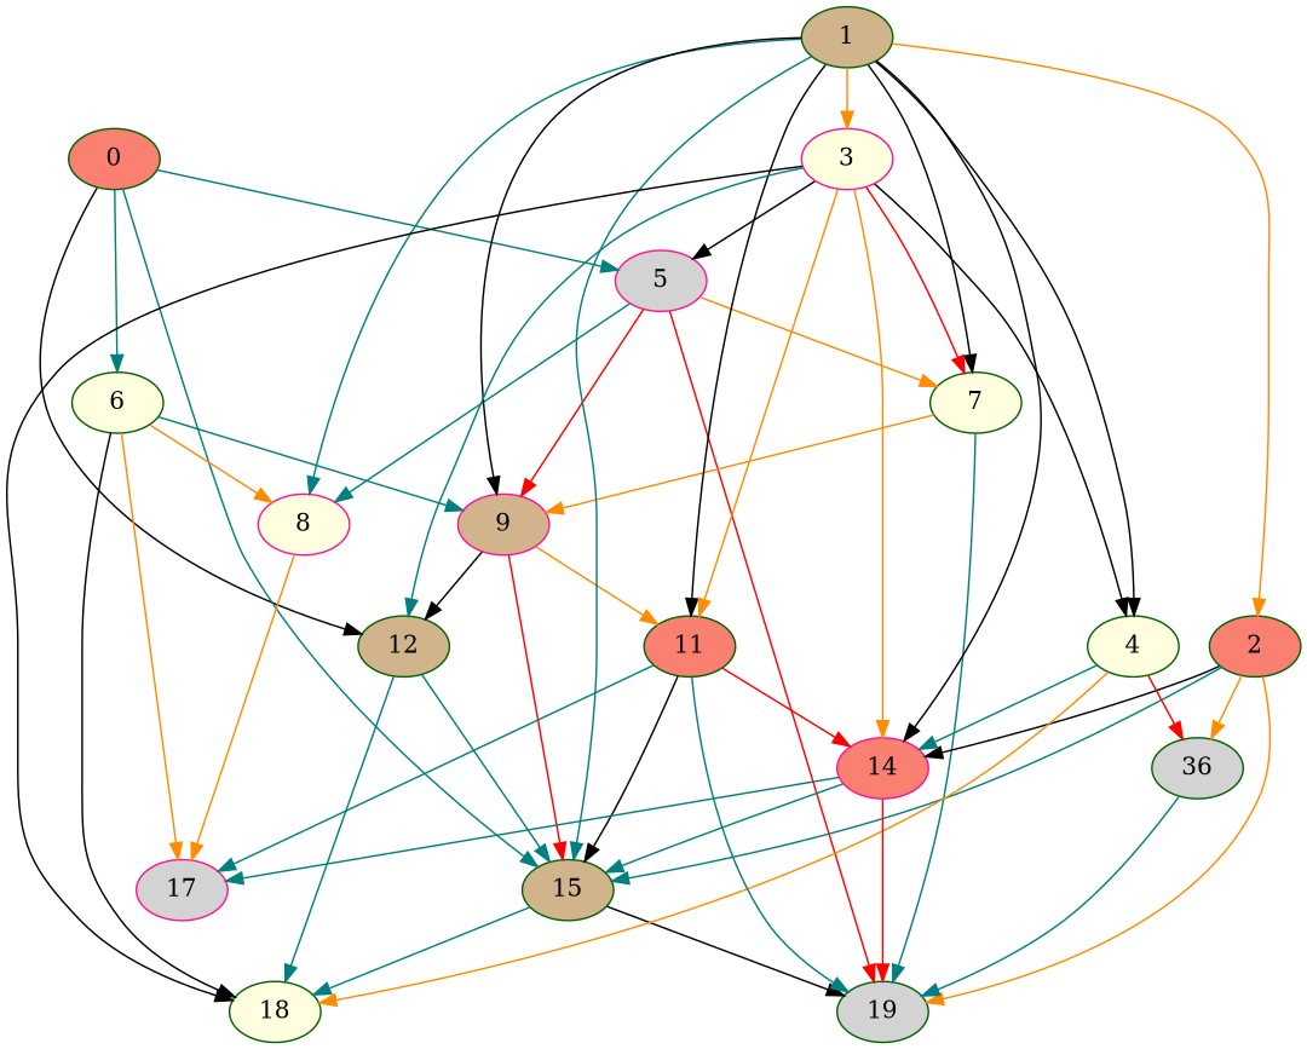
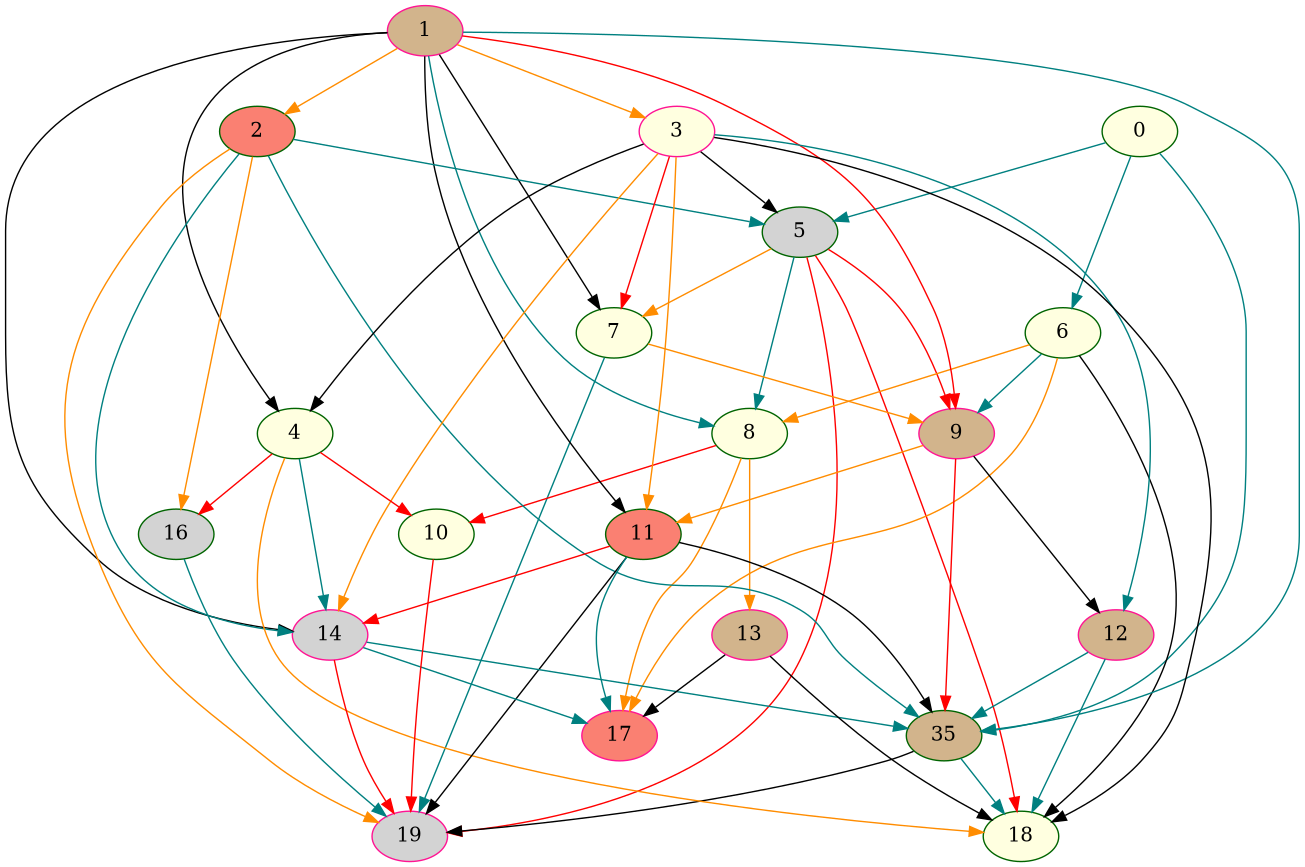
  digraph {
    node [Weight=3 color=darkgreen fillcolor=lightyellow style=filled]
    edge [Weight=2 color=teal]
-   5 [Weight=6 color=deeppink fillcolor=lightgrey]
-   0 [fillcolor=salmon]
+   5 [Weight=6 fillcolor=lightgrey]
+   0
    6
-   12 [Weight=4 fillcolor=tan]
-   15 [Weight=5 fillcolor=tan]
+   12 [Weight=4 color=deeppink fillcolor=tan]
+   15 [Weight=5 fillcolor=tan label=35]
    7 [Weight=4]
-   8 [Weight=5 color=deeppink]
+   8 [Weight=5]
    9 [Weight=2 color=deeppink fillcolor=tan]
-   19 [fillcolor=lightgrey]
+   19 [color=deeppink fillcolor=lightgrey]
    18 [Weight=1]
-   17 [Weight=4 color=deeppink fillcolor=lightgrey]
-   1 [Weight=2 fillcolor=tan]
+   17 [Weight=4 color=deeppink fillcolor=salmon]
+   1 [Weight=2 color=deeppink fillcolor=tan]
    2 [Weight=5 fillcolor=salmon]
    3 [Weight=4 color=deeppink]
    4 [Weight=2]
    11 [Weight=1 fillcolor=salmon]
-   14 [Weight=2 color=deeppink fillcolor=salmon]
-   16 [Weight=2 fillcolor=lightgrey label=36]
+   14 [Weight=2 color=deeppink fillcolor=lightgrey]
+   16 [Weight=2 fillcolor=lightgrey]
+   10
+   13 [color=deeppink fillcolor=tan]
    5 -> 7 [Weight=4 color=darkorange]
    5 -> 8
    5 -> 9 [Weight=3 color=red]
    5 -> 19 [Weight=4 color=red]
+   5 -> 18 [Weight=6 color=red]
    0 -> 5
    0 -> 6 [Weight=4]
-   0 -> 12 [Weight=3 color=black]
    0 -> 15 [Weight=6]
    6 -> 8 [color=darkorange]
    6 -> 9 [Weight=3]
    6 -> 18 [Weight=1 color=black]
    6 -> 17 [Weight=5 color=darkorange]
    12 -> 15 [Weight=4]
    12 -> 18 [Weight=3]
    15 -> 19 [color=black]
    15 -> 18 [Weight=3]
    7 -> 9 [Weight=4 color=darkorange]
    7 -> 19 [Weight=3]
    8 -> 17 [Weight=3 color=darkorange]
+   8 -> 10 [Weight=5 color=red]
+   8 -> 13 [Weight=1 color=darkorange]
    9 -> 12 [Weight=4 color=black]
    9 -> 15 [Weight=3 color=red]
    9 -> 11 [color=darkorange]
    1 -> 15 [Weight=3]
    1 -> 7 [Weight=1 color=black]
    1 -> 8 [Weight=3]
-   1 -> 9 [Weight=5 color=black]
+   1 -> 9 [Weight=5 color=red]
    1 -> 2 [Weight=5 color=darkorange]
    1 -> 3 [color=darkorange]
    1 -> 4 [Weight=4 color=black]
    1 -> 11 [color=black]
    1 -> 14 [Weight=4 color=black]
+   2 -> 5
    2 -> 15 [Weight=3]
    2 -> 19 [color=darkorange]
-   2 -> 14 [Weight=1 color=black]
+   2 -> 14 [Weight=1]
    2 -> 16 [Weight=4 color=darkorange]
    3 -> 5 [Weight=4 color=black]
    3 -> 12 [Weight=6]
    3 -> 7 [color=red]
    3 -> 18 [color=black]
    3 -> 4 [Weight=5 color=black]
    3 -> 11 [Weight=3 color=darkorange]
    3 -> 14 [Weight=1 color=darkorange]
    4 -> 18 [Weight=1 color=darkorange]
    4 -> 14 [Weight=5]
    4 -> 16 [Weight=3 color=red]
+   4 -> 10 [Weight=3 color=red]
    11 -> 15 [Weight=3 color=black]
-   11 -> 19
+   11 -> 19 [color=black]
    11 -> 17 [Weight=5]
    11 -> 14 [Weight=1 color=red]
    14 -> 15 [Weight=1]
    14 -> 19 [Weight=4 color=red]
    14 -> 17
    16 -> 19 [Weight=5]
+   10 -> 19 [color=red]
+   13 -> 18 [Weight=5 color=black]
+   13 -> 17 [color=black]
  }
